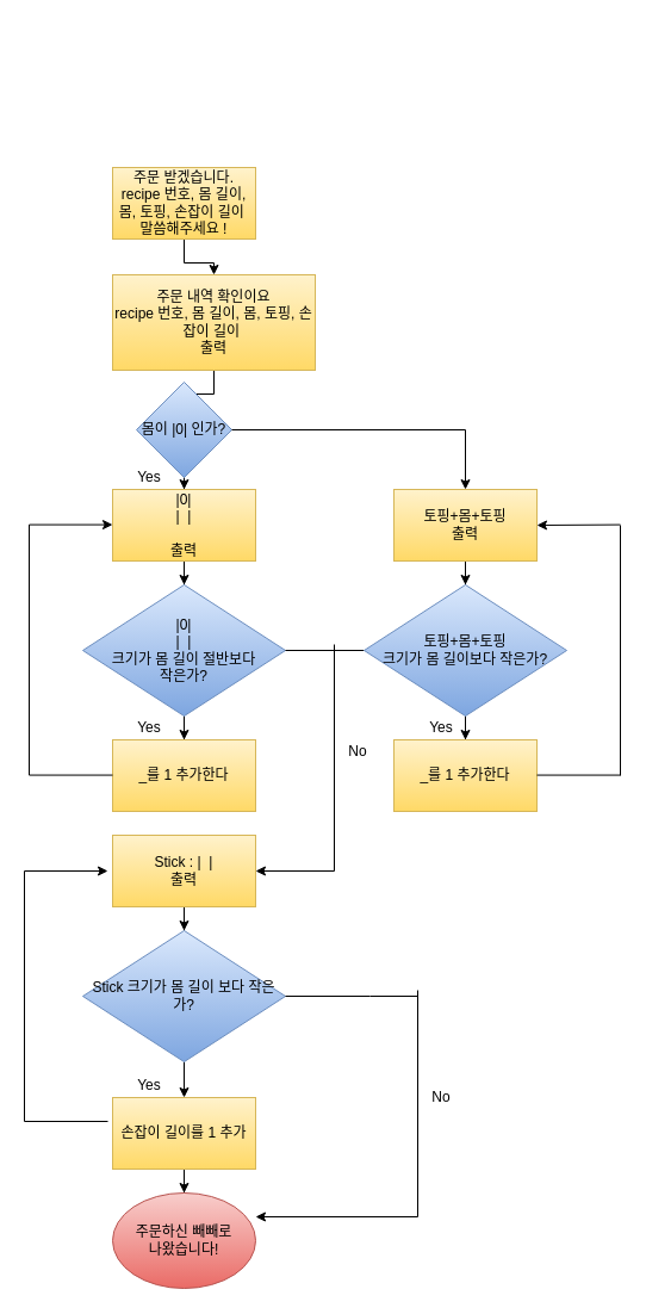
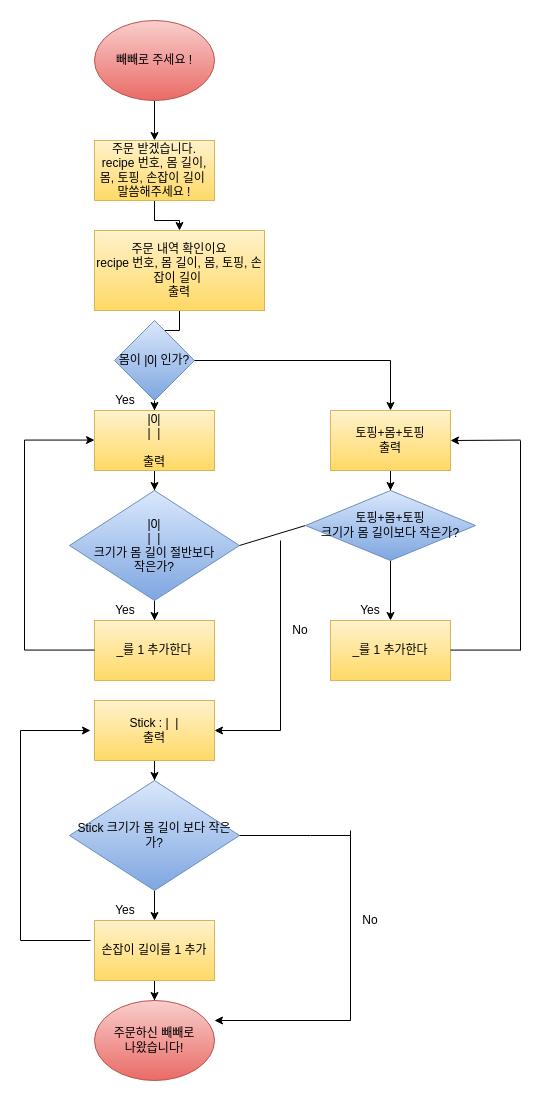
  <mxCell id="0" />
  <mxCell id="1" parent="0" />
+ <mxCell id="2" value="" style="edgeStyle=orthogonalEdgeStyle;rounded=0;orthogonalLoop=1;jettySize=auto;html=1;" edge="1" parent="1" source="3" target="5"><mxGeometry relative="1" as="geometry" /></mxCell>
+ <mxCell id="3" value="빼빼로 주세요 !" style="ellipse;whiteSpace=wrap;html=1;fillColor=#f8cecc;strokeColor=#b85450;gradientColor=#ea6b66;" vertex="1" parent="1"><mxGeometry x="94" y="20" width="120" height="80" as="geometry" /></mxCell>
  <mxCell id="4" value="" style="edgeStyle=orthogonalEdgeStyle;rounded=0;orthogonalLoop=1;jettySize=auto;html=1;" edge="1" parent="1" source="5" target="7"><mxGeometry relative="1" as="geometry" /></mxCell>
  <mxCell id="5" value="주문 받겠습니다.&lt;br&gt;recipe 번호, 몸 길이, 몸, 토핑, 손잡이 길이&amp;nbsp;&lt;br&gt;말씀해주세요 !" style="rounded=0;whiteSpace=wrap;html=1;fillColor=#fff2cc;strokeColor=#d6b656;gradientColor=#ffd966;" vertex="1" parent="1"><mxGeometry x="94" y="140" width="120" height="60" as="geometry" /></mxCell>
  <mxCell id="6" value="" style="edgeStyle=orthogonalEdgeStyle;rounded=0;orthogonalLoop=1;jettySize=auto;html=1;" edge="1" parent="1" source="7"><mxGeometry relative="1" as="geometry"><mxPoint x="154" y="320" as="targetPoint" /></mxGeometry></mxCell>
  <mxCell id="7" value="주문 내역 확인이요&lt;br&gt;recipe 번호, 몸 길이, 몸, 토핑, 손잡이 길이&amp;nbsp;&lt;br&gt;출력" style="rounded=0;whiteSpace=wrap;html=1;fillColor=#fff2cc;strokeColor=#d6b656;gradientColor=#ffd966;" vertex="1" parent="1"><mxGeometry x="94" y="230" width="170" height="80" as="geometry" /></mxCell>
  <mxCell id="8" value="" style="edgeStyle=orthogonalEdgeStyle;rounded=0;orthogonalLoop=1;jettySize=auto;html=1;" edge="1" parent="1" source="9" target="11"><mxGeometry relative="1" as="geometry" /></mxCell>
  <mxCell id="9" value="몸이 |0| 인가?" style="rhombus;whiteSpace=wrap;html=1;fillColor=#dae8fc;gradientColor=#7ea6e0;strokeColor=#6c8ebf;" vertex="1" parent="1"><mxGeometry x="114" y="320" width="80" height="80" as="geometry" /></mxCell>
  <mxCell id="10" value="" style="edgeStyle=orthogonalEdgeStyle;rounded=0;orthogonalLoop=1;jettySize=auto;html=1;" edge="1" parent="1" source="11" target="14"><mxGeometry relative="1" as="geometry" /></mxCell>
  <mxCell id="11" value="|0|&lt;br&gt;|&amp;nbsp; |&lt;br&gt;&lt;br&gt;출력" style="rounded=0;whiteSpace=wrap;html=1;fillColor=#fff2cc;strokeColor=#d6b656;gradientColor=#ffd966;" vertex="1" parent="1"><mxGeometry x="94" y="410" width="120" height="60" as="geometry" /></mxCell>
  <mxCell id="12" value="Yes" style="text;html=1;strokeColor=none;fillColor=none;align=center;verticalAlign=middle;whiteSpace=wrap;rounded=0;" vertex="1" parent="1"><mxGeometry x="105" y="390" width="40" height="20" as="geometry" /></mxCell>
  <mxCell id="13" value="" style="edgeStyle=orthogonalEdgeStyle;rounded=0;orthogonalLoop=1;jettySize=auto;html=1;" edge="1" parent="1" source="14" target="15"><mxGeometry relative="1" as="geometry" /></mxCell>
  <mxCell id="14" value="&lt;span&gt;|0|&lt;/span&gt;&lt;br&gt;&lt;span&gt;|&amp;nbsp; |&lt;br&gt;크기가 몸 길이 절반보다 &lt;br&gt;작은가?&lt;br&gt;&lt;/span&gt;" style="rhombus;whiteSpace=wrap;html=1;fillColor=#dae8fc;gradientColor=#7ea6e0;strokeColor=#6c8ebf;" vertex="1" parent="1"><mxGeometry x="69" y="490" width="170" height="110" as="geometry" /></mxCell>
  <mxCell id="15" value="_를 1 추가한다" style="rounded=0;whiteSpace=wrap;html=1;fillColor=#fff2cc;strokeColor=#d6b656;gradientColor=#ffd966;" vertex="1" parent="1"><mxGeometry x="94" y="620" width="120" height="60" as="geometry" /></mxCell>
  <mxCell id="16" value="Yes" style="text;html=1;strokeColor=none;fillColor=none;align=center;verticalAlign=middle;whiteSpace=wrap;rounded=0;" vertex="1" parent="1"><mxGeometry x="105" y="600" width="40" height="20" as="geometry" /></mxCell>
  <mxCell id="17" value="" style="endArrow=none;html=1;rounded=0;" edge="1" parent="1"><mxGeometry width="50" height="50" relative="1" as="geometry"><mxPoint x="20" y="940" as="sourcePoint" /><mxPoint x="90" y="940" as="targetPoint" /></mxGeometry></mxCell>
  <mxCell id="18" value="" style="endArrow=none;html=1;rounded=0;" edge="1" parent="1"><mxGeometry width="50" height="50" relative="1" as="geometry"><mxPoint x="20" y="940" as="sourcePoint" /><mxPoint x="20" y="730" as="targetPoint" /></mxGeometry></mxCell>
  <mxCell id="19" value="" style="endArrow=classic;html=1;rounded=0;" edge="1" parent="1"><mxGeometry width="50" height="50" relative="1" as="geometry"><mxPoint x="20" y="730" as="sourcePoint" /><mxPoint x="90" y="730" as="targetPoint" /></mxGeometry></mxCell>
  <mxCell id="20" value="" style="edgeStyle=orthogonalEdgeStyle;rounded=0;orthogonalLoop=1;jettySize=auto;html=1;" edge="1" parent="1" source="21" target="23"><mxGeometry relative="1" as="geometry" /></mxCell>
  <mxCell id="21" value="Stick : |&amp;nbsp; |&lt;br&gt;출력" style="rounded=0;whiteSpace=wrap;html=1;fillColor=#fff2cc;strokeColor=#d6b656;gradientColor=#ffd966;" vertex="1" parent="1"><mxGeometry x="94" y="700" width="120" height="60" as="geometry" /></mxCell>
  <mxCell id="22" value="" style="edgeStyle=orthogonalEdgeStyle;rounded=0;orthogonalLoop=1;jettySize=auto;html=1;" edge="1" parent="1" source="23" target="29"><mxGeometry relative="1" as="geometry" /></mxCell>
  <mxCell id="23" value="&lt;span&gt;Stick 크기가 몸 길이 보다 작은가?&lt;br&gt;&lt;/span&gt;" style="rhombus;whiteSpace=wrap;html=1;fillColor=#dae8fc;gradientColor=#7ea6e0;strokeColor=#6c8ebf;" vertex="1" parent="1"><mxGeometry x="69" y="780" width="170" height="110" as="geometry" /></mxCell>
  <mxCell id="24" value="" style="endArrow=none;html=1;rounded=0;" edge="1" parent="1"><mxGeometry width="50" height="50" relative="1" as="geometry"><mxPoint x="280" y="730" as="sourcePoint" /><mxPoint x="280" y="540" as="targetPoint" /></mxGeometry></mxCell>
  <mxCell id="25" value="" style="endArrow=classic;html=1;rounded=0;entryX=1;entryY=0.5;entryDx=0;entryDy=0;" edge="1" parent="1" target="21"><mxGeometry width="50" height="50" relative="1" as="geometry"><mxPoint x="280" y="730" as="sourcePoint" /><mxPoint x="430" y="660" as="targetPoint" /></mxGeometry></mxCell>
  <mxCell id="26" value="No" style="text;html=1;strokeColor=none;fillColor=none;align=center;verticalAlign=middle;whiteSpace=wrap;rounded=0;" vertex="1" parent="1"><mxGeometry x="280" y="620" width="40" height="20" as="geometry" /></mxCell>
  <mxCell id="27" value="Yes" style="text;html=1;strokeColor=none;fillColor=none;align=center;verticalAlign=middle;whiteSpace=wrap;rounded=0;" vertex="1" parent="1"><mxGeometry x="105" y="900" width="40" height="20" as="geometry" /></mxCell>
  <mxCell id="28" value="" style="edgeStyle=orthogonalEdgeStyle;rounded=0;orthogonalLoop=1;jettySize=auto;html=1;" edge="1" parent="1" source="29" target="30"><mxGeometry relative="1" as="geometry" /></mxCell>
  <mxCell id="29" value="손잡이 길이를 1 추가" style="rounded=0;whiteSpace=wrap;html=1;fillColor=#fff2cc;strokeColor=#d6b656;gradientColor=#ffd966;" vertex="1" parent="1"><mxGeometry x="94" y="920" width="120" height="60" as="geometry" /></mxCell>
  <mxCell id="30" value="주문하신 빼빼로 &lt;br&gt;나왔습니다!" style="ellipse;whiteSpace=wrap;html=1;fillColor=#f8cecc;strokeColor=#b85450;gradientColor=#ea6b66;" vertex="1" parent="1"><mxGeometry x="94" y="1000" width="120" height="80" as="geometry" /></mxCell>
  <mxCell id="31" value="" style="endArrow=none;html=1;rounded=0;exitX=1;exitY=0.5;exitDx=0;exitDy=0;" edge="1" parent="1"><mxGeometry width="50" height="50" relative="1" as="geometry"><mxPoint x="239" y="835" as="sourcePoint" /><mxPoint x="350" y="835" as="targetPoint" /><Array as="points"><mxPoint x="310" y="835" /></Array></mxGeometry></mxCell>
  <mxCell id="32" value="" style="endArrow=none;html=1;rounded=0;" edge="1" parent="1"><mxGeometry width="50" height="50" relative="1" as="geometry"><mxPoint x="350" y="1020" as="sourcePoint" /><mxPoint x="350" y="830" as="targetPoint" /></mxGeometry></mxCell>
  <mxCell id="33" value="" style="endArrow=classic;html=1;rounded=0;entryX=1;entryY=0.5;entryDx=0;entryDy=0;" edge="1" parent="1"><mxGeometry width="50" height="50" relative="1" as="geometry"><mxPoint x="350" y="1020" as="sourcePoint" /><mxPoint x="214" y="1020" as="targetPoint" /></mxGeometry></mxCell>
  <mxCell id="34" value="No" style="text;html=1;strokeColor=none;fillColor=none;align=center;verticalAlign=middle;whiteSpace=wrap;rounded=0;" vertex="1" parent="1"><mxGeometry x="350" y="910" width="40" height="20" as="geometry" /></mxCell>
  <mxCell id="35" value="" style="edgeStyle=orthogonalEdgeStyle;rounded=0;orthogonalLoop=1;jettySize=auto;html=1;" edge="1" parent="1" source="36" target="44"><mxGeometry relative="1" as="geometry" /></mxCell>
  <mxCell id="36" value="토핑+몸+토핑&lt;br&gt;출력" style="rounded=0;whiteSpace=wrap;html=1;fillColor=#fff2cc;strokeColor=#d6b656;gradientColor=#ffd966;" vertex="1" parent="1"><mxGeometry x="330" y="410" width="120" height="60" as="geometry" /></mxCell>
  <mxCell id="37" value="" style="endArrow=none;html=1;rounded=0;" edge="1" parent="1"><mxGeometry width="50" height="50" relative="1" as="geometry"><mxPoint x="194" y="360" as="sourcePoint" /><mxPoint x="390" y="360" as="targetPoint" /></mxGeometry></mxCell>
  <mxCell id="38" value="" style="endArrow=classic;html=1;rounded=0;entryX=0.5;entryY=0;entryDx=0;entryDy=0;" edge="1" parent="1" target="36"><mxGeometry width="50" height="50" relative="1" as="geometry"><mxPoint x="390" y="360" as="sourcePoint" /><mxPoint x="430" y="330" as="targetPoint" /></mxGeometry></mxCell>
  <mxCell id="39" value="" style="endArrow=none;html=1;rounded=0;exitX=1;exitY=0.5;exitDx=0;exitDy=0;entryX=0;entryY=0.5;entryDx=0;entryDy=0;" edge="1" parent="1" source="14" target="44"><mxGeometry width="50" height="50" relative="1" as="geometry"><mxPoint x="330" y="570" as="sourcePoint" /><mxPoint x="300" y="545" as="targetPoint" /></mxGeometry></mxCell>
  <mxCell id="40" value="" style="endArrow=classic;html=1;rounded=0;" edge="1" parent="1"><mxGeometry width="50" height="50" relative="1" as="geometry"><mxPoint x="24" y="439.57" as="sourcePoint" /><mxPoint x="94" y="439.57" as="targetPoint" /></mxGeometry></mxCell>
  <mxCell id="41" value="" style="endArrow=none;html=1;rounded=0;" edge="1" parent="1"><mxGeometry width="50" height="50" relative="1" as="geometry"><mxPoint x="24" y="649.57" as="sourcePoint" /><mxPoint x="24" y="439.57" as="targetPoint" /></mxGeometry></mxCell>
  <mxCell id="42" value="" style="endArrow=none;html=1;rounded=0;" edge="1" parent="1"><mxGeometry width="50" height="50" relative="1" as="geometry"><mxPoint x="24" y="649.57" as="sourcePoint" /><mxPoint x="94" y="649.57" as="targetPoint" /></mxGeometry></mxCell>
  <mxCell id="43" value="" style="edgeStyle=orthogonalEdgeStyle;rounded=0;orthogonalLoop=1;jettySize=auto;html=1;" edge="1" parent="1" source="44" target="45"><mxGeometry relative="1" as="geometry" /></mxCell>
- <mxCell id="44" value="&lt;span&gt;토핑+몸+토핑&lt;br&gt;크기가 몸 길이보다 작은가?&lt;br&gt;&lt;/span&gt;" style="rhombus;whiteSpace=wrap;html=1;fillColor=#dae8fc;gradientColor=#7ea6e0;strokeColor=#6c8ebf;" vertex="1" parent="1"><mxGeometry x="305" y="490" width="170" height="110" as="geometry" /></mxCell>
+ <mxCell id="44" value="&lt;span&gt;토핑+몸+토핑&lt;br&gt;크기가 몸 길이보다 작은가?&lt;br&gt;&lt;/span&gt;" style="rhombus;whiteSpace=wrap;html=1;fillColor=#dae8fc;gradientColor=#7ea6e0;strokeColor=#6c8ebf;" vertex="1" parent="1"><mxGeometry x="305" y="490" width="170" height="70" as="geometry" /></mxCell>
  <mxCell id="45" value="_를 1 추가한다" style="rounded=0;whiteSpace=wrap;html=1;fillColor=#fff2cc;strokeColor=#d6b656;gradientColor=#ffd966;" vertex="1" parent="1"><mxGeometry x="330" y="620" width="120" height="60" as="geometry" /></mxCell>
  <mxCell id="46" value="Yes" style="text;html=1;strokeColor=none;fillColor=none;align=center;verticalAlign=middle;whiteSpace=wrap;rounded=0;" vertex="1" parent="1"><mxGeometry x="350" y="600" width="40" height="20" as="geometry" /></mxCell>
  <mxCell id="47" value="" style="endArrow=none;html=1;rounded=0;" edge="1" parent="1"><mxGeometry width="50" height="50" relative="1" as="geometry"><mxPoint x="450" y="649.57" as="sourcePoint" /><mxPoint x="520" y="649.57" as="targetPoint" /></mxGeometry></mxCell>
  <mxCell id="48" value="" style="endArrow=none;html=1;rounded=0;" edge="1" parent="1"><mxGeometry width="50" height="50" relative="1" as="geometry"><mxPoint x="520" y="650" as="sourcePoint" /><mxPoint x="520" y="440" as="targetPoint" /></mxGeometry></mxCell>
  <mxCell id="49" value="" style="endArrow=classic;html=1;rounded=0;entryX=1;entryY=0.5;entryDx=0;entryDy=0;" edge="1" parent="1" target="36"><mxGeometry width="50" height="50" relative="1" as="geometry"><mxPoint x="520" y="439.57" as="sourcePoint" /><mxPoint x="460" y="440" as="targetPoint" /></mxGeometry></mxCell>
